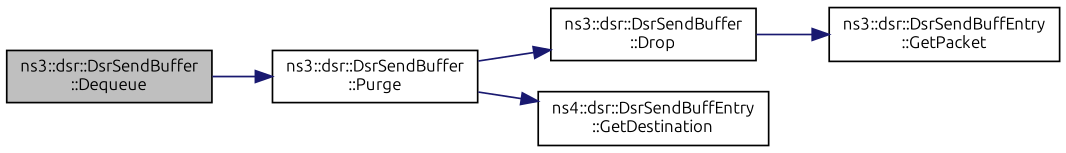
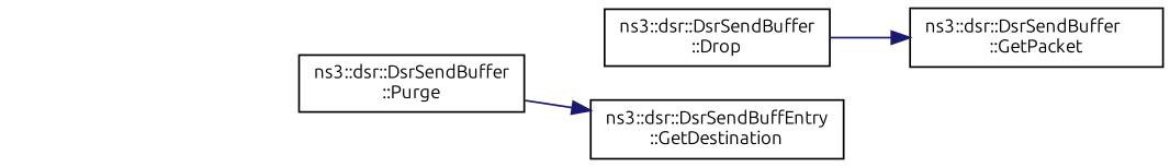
  digraph {
    fontname=Ubuntu
    rankdir=LR
    node [color=black fillcolor=white fontname=Ubuntu fontsize=10 shape=record style=filled]
    edge [color=midnightblue fontname=Ubuntu fontsize=10 labelfontname=Helvetica labelfontsize=10 style=solid]
-   n1 [fillcolor=grey75 fontcolor=black height=0.2 label="ns3::dsr::DsrSendBuffer\l::Dequeue" width=0.4]
    n2 [height=0.2 label="ns3::dsr::DsrSendBuffer\l::Purge" width=0.4]
-   n3 [height=0.2 label="ns3::dsr::DsrSendBuffEntry\l::GetPacket" width=0.4]
+   n3 [height=0.2 label="ns3::dsr::DsrSendBuffer\l::GetPacket" width=0.4]
    n4 [height=0.2 label="ns3::dsr::DsrSendBuffer\l::Drop" width=0.4]
-   n5 [height=0.2 label="ns4::dsr::DsrSendBuffEntry\l::GetDestination" width=0.4]
-   n1 -> n2
-   n2 -> n4
+   n5 [height=0.2 label="ns3::dsr::DsrSendBuffEntry\l::GetDestination" width=0.4]
    n2 -> n5
    n4 -> n3
  }
